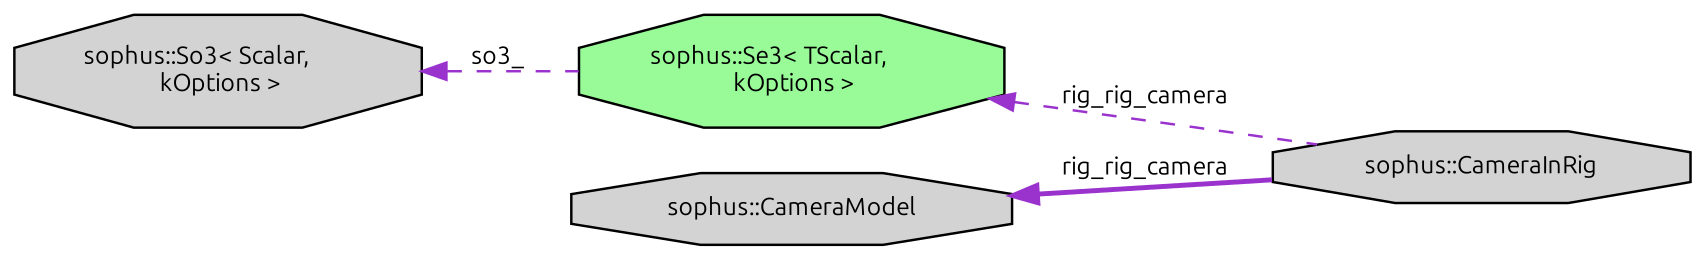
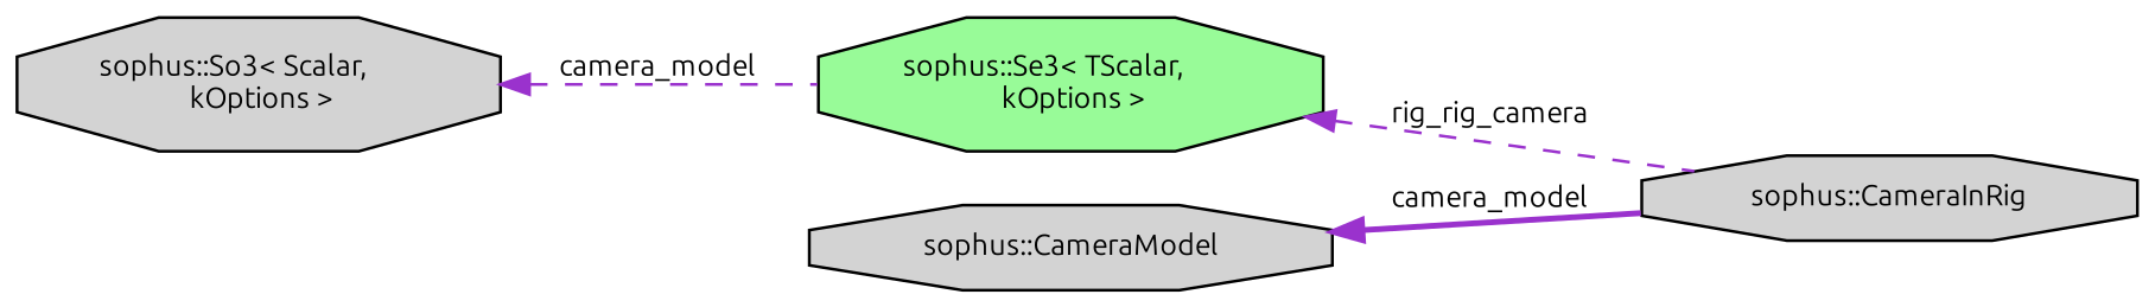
  digraph {
    fontname=Ubuntu
    rankdir=LR
    node [color=black fillcolor=lightgrey fontname=Ubuntu fontsize=10 shape=octagon style=filled]
    edge [color=darkorchid3 dir=back fontname=Ubuntu fontsize=10 labelfontname=Helvetica labelfontsize=10 style=dashed]
    n1 [fontcolor=black height=0.2 label="sophus::CameraInRig" width=0.4]
    n2 [fillcolor=palegreen height=0.2 label="sophus::Se3\< TScalar,\l kOptions \>" width=0.4]
    n3 [height=0.2 label="sophus::So3\< Scalar,\l kOptions \>" width=0.4]
    n4 [height=0.2 label="sophus::CameraModel" width=0.4]
    n2 -> n1 [label=" rig_rig_camera"]
-   n3 -> n2 [label=" so3_"]
-   n4 -> n1 [label=" rig_rig_camera" style=bold]
+   n3 -> n2 [label=" camera_model"]
+   n4 -> n1 [label=" camera_model" style=bold]
  }
